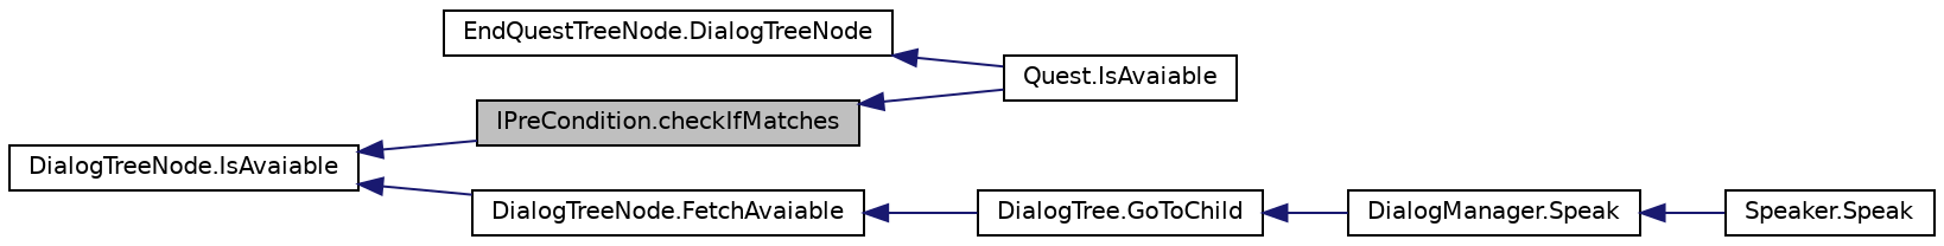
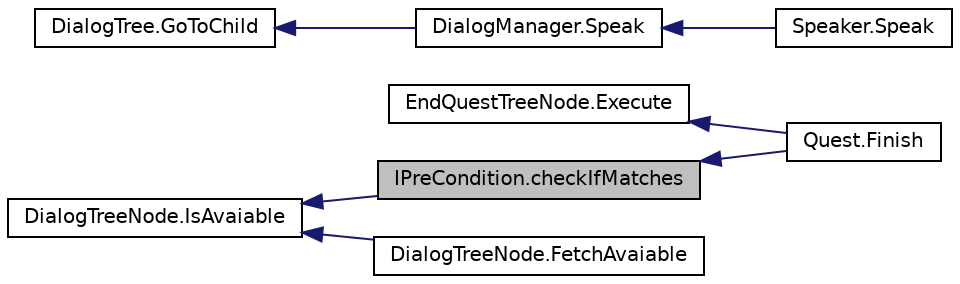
  digraph {
    rankdir=LR
    node [color=black fillcolor=white fontname=Helvetica fontsize=10 shape=record style=filled]
    edge [color=midnightblue dir=back fontname=Helvetica fontsize=10 labelfontname=Helvetica labelfontsize=10 style=solid]
    n1 [fillcolor=grey75 fontcolor=black height=0.2 label="IPreCondition.checkIfMatches" width=0.4]
-   n2 [height=0.2 label="Quest.IsAvaiable" width=0.4]
+   n2 [height=0.2 label="Quest.Finish" width=0.4]
    n3 [height=0.2 label="DialogTreeNode.IsAvaiable" width=0.4]
    n4 [height=0.2 label="DialogTreeNode.FetchAvaiable" width=0.4]
    n5 [height=0.2 label="DialogTree.GoToChild" width=0.4]
    n6 [height=0.2 label="DialogManager.Speak" width=0.4]
    n7 [height=0.2 label="Speaker.Speak" width=0.4]
-   n8 [height=0.2 label="EndQuestTreeNode.DialogTreeNode" width=0.4]
+   n8 [height=0.2 label="EndQuestTreeNode.Execute" width=0.4]
    n1 -> n2
    n3 -> n1
    n3 -> n4
-   n4 -> n5
    n5 -> n6
    n6 -> n7
    n8 -> n2
  }
